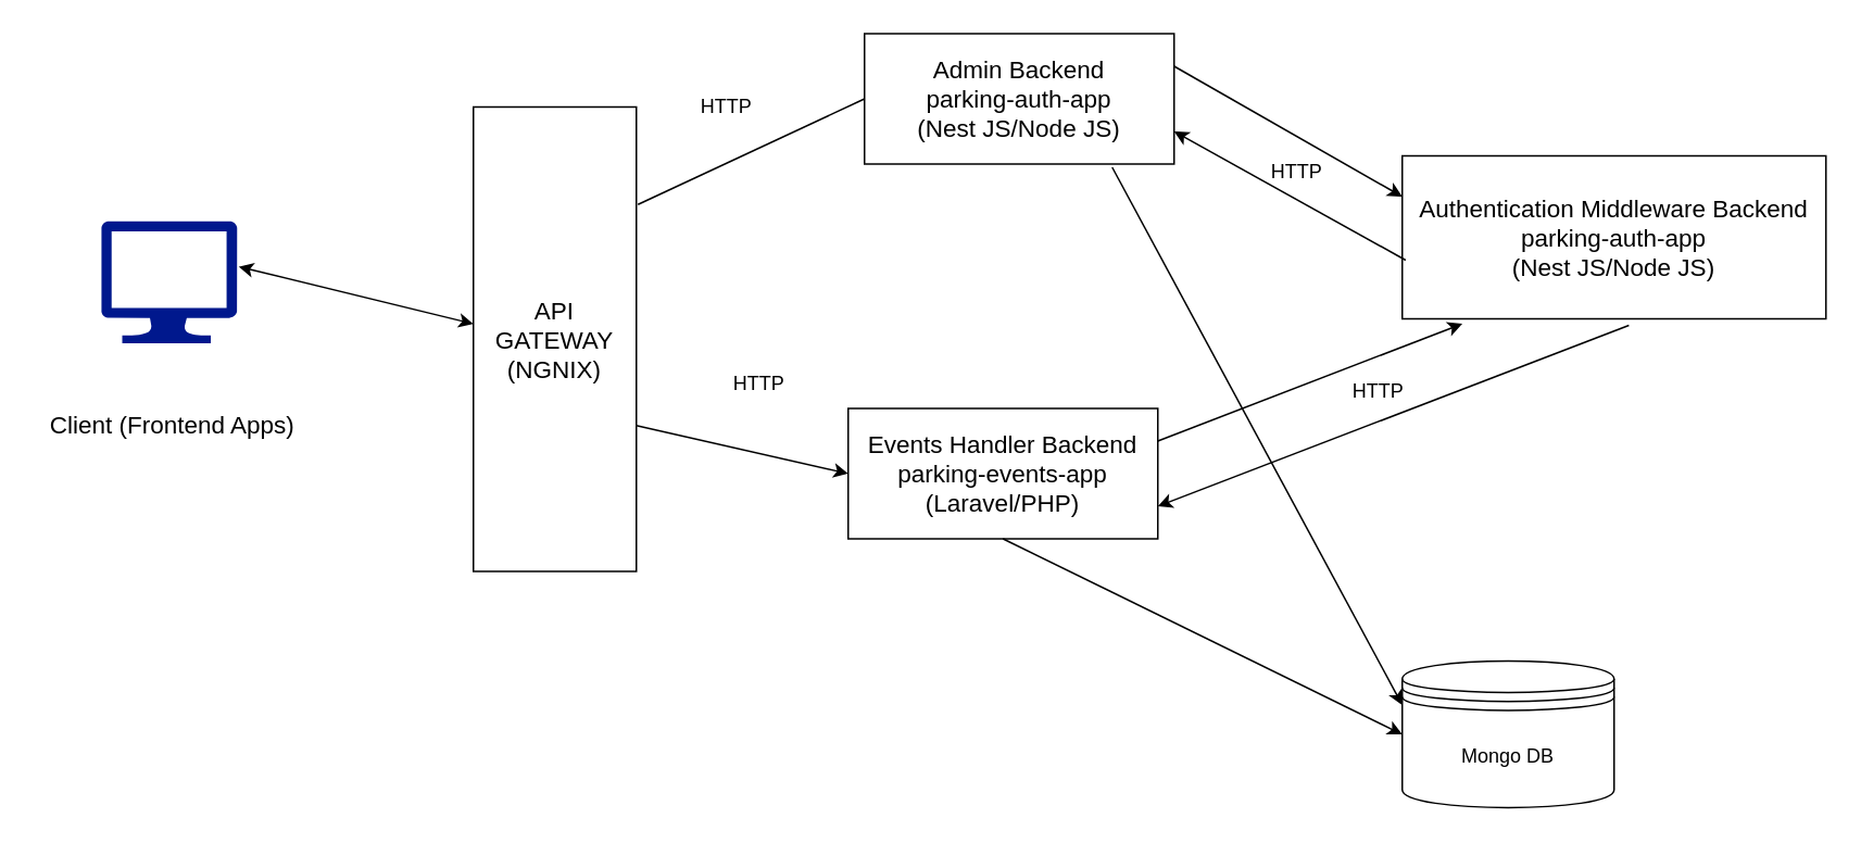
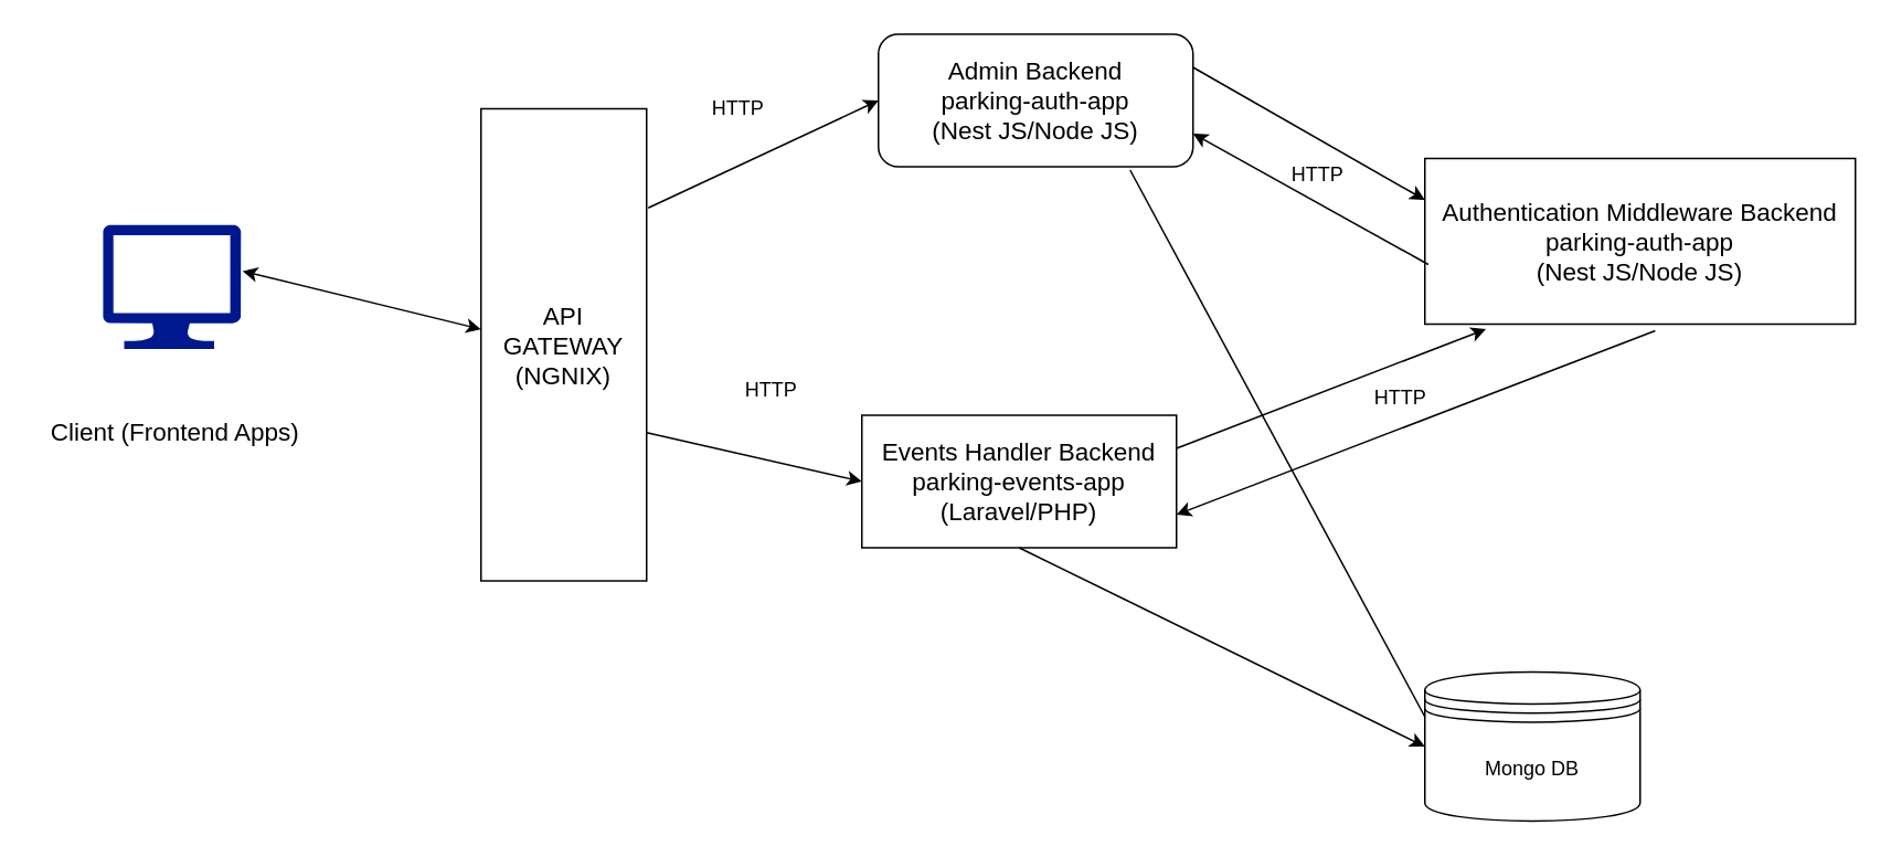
  <mxCell id="0" />
  <mxCell id="1" parent="0" />
  <mxCell id="2" value="&lt;font style=&quot;font-size: 15px&quot;&gt;API&lt;br&gt;GATEWAY&lt;br&gt;(NGNIX)&lt;/font&gt;" style="rounded=0;whiteSpace=wrap;html=1;" vertex="1" parent="1"><mxGeometry x="290" y="65" width="100" height="285" as="geometry" /></mxCell>
  <mxCell id="3" value="&lt;font style=&quot;font-size: 15px&quot;&gt;Authentication Middleware Backend&lt;br&gt;parking-auth-app&lt;br&gt;(Nest JS/Node JS)&lt;/font&gt;" style="rounded=0;whiteSpace=wrap;html=1;" vertex="1" parent="1"><mxGeometry x="860" y="95" width="260" height="100" as="geometry" /></mxCell>
- <mxCell id="4" value="&lt;font style=&quot;font-size: 15px&quot;&gt;Admin Backend&lt;br&gt;parking-auth-app&lt;br&gt;(Nest JS/Node JS)&lt;/font&gt;" style="rounded=0;whiteSpace=wrap;html=1;" vertex="1" parent="1"><mxGeometry x="530" y="20" width="190" height="80" as="geometry" /></mxCell>
+ <mxCell id="4" value="&lt;font style=&quot;font-size: 15px&quot;&gt;Admin Backend&lt;br&gt;parking-auth-app&lt;br&gt;(Nest JS/Node JS)&lt;/font&gt;" style="whiteSpace=wrap;html=1;rounded=1;" vertex="1" parent="1"><mxGeometry x="530" y="20" width="190" height="80" as="geometry" /></mxCell>
  <mxCell id="5" value="" style="aspect=fixed;pointerEvents=1;shadow=0;dashed=0;html=1;strokeColor=none;labelPosition=center;verticalLabelPosition=bottom;verticalAlign=top;align=center;fillColor=#00188D;shape=mxgraph.azure.computer" vertex="1" parent="1"><mxGeometry x="61.67" y="135" width="83.33" height="75" as="geometry" /></mxCell>
  <mxCell id="6" value="&lt;font style=&quot;font-size: 15px&quot;&gt;Client (Frontend Apps)&lt;/font&gt;" style="text;html=1;align=center;verticalAlign=middle;resizable=0;points=[];autosize=1;" vertex="1" parent="1"><mxGeometry x="20" y="250" width="170" height="20" as="geometry" /></mxCell>
  <mxCell id="7" value="&lt;font style=&quot;font-size: 15px&quot;&gt;Events Handler Backend&lt;br&gt;parking-events-app&lt;br&gt;(Laravel/PHP)&lt;/font&gt;" style="rounded=0;whiteSpace=wrap;html=1;" vertex="1" parent="1"><mxGeometry x="520" y="250" width="190" height="80" as="geometry" /></mxCell>
  <mxCell id="8" value="Mongo DB" style="shape=datastore;whiteSpace=wrap;html=1;" vertex="1" parent="1"><mxGeometry x="860" y="405" width="130" height="90" as="geometry" /></mxCell>
  <mxCell id="9" value="" style="endArrow=classic;html=1;entryX=0;entryY=0.25;entryDx=0;entryDy=0;exitX=1;exitY=0.25;exitDx=0;exitDy=0;" edge="1" parent="1" source="4" target="3"><mxGeometry width="50" height="50" relative="1" as="geometry"><mxPoint x="700" y="85" as="sourcePoint" /><mxPoint x="750" y="35" as="targetPoint" /></mxGeometry></mxCell>
- <mxCell id="10" value="" style="endArrow=none;html=1;exitX=1.01;exitY=0.21;exitDx=0;exitDy=0;exitPerimeter=0;entryX=0;entryY=0.5;entryDx=0;entryDy=0;" edge="1" parent="1" source="2" target="4"><mxGeometry width="50" height="50" relative="1" as="geometry"><mxPoint x="450" y="145" as="sourcePoint" /><mxPoint x="500" y="95" as="targetPoint" /></mxGeometry></mxCell>
+ <mxCell id="10" value="" style="endArrow=classic;html=1;exitX=1.01;exitY=0.21;exitDx=0;exitDy=0;exitPerimeter=0;entryX=0;entryY=0.5;entryDx=0;entryDy=0;" edge="1" parent="1" source="2" target="4"><mxGeometry width="50" height="50" relative="1" as="geometry"><mxPoint x="450" y="145" as="sourcePoint" /><mxPoint x="500" y="95" as="targetPoint" /></mxGeometry></mxCell>
  <mxCell id="11" value="" style="endArrow=classic;html=1;exitX=1;exitY=0.686;exitDx=0;exitDy=0;exitPerimeter=0;entryX=0;entryY=0.5;entryDx=0;entryDy=0;" edge="1" parent="1" source="2" target="7"><mxGeometry width="50" height="50" relative="1" as="geometry"><mxPoint x="441" y="119.1" as="sourcePoint" /><mxPoint x="530" y="90" as="targetPoint" /></mxGeometry></mxCell>
  <mxCell id="12" value="HTTP" style="text;html=1;align=center;verticalAlign=middle;resizable=0;points=[];autosize=1;" vertex="1" parent="1"><mxGeometry x="440" y="225" width="50" height="20" as="geometry" /></mxCell>
  <mxCell id="13" value="HTTP" style="text;html=1;align=center;verticalAlign=middle;resizable=0;points=[];autosize=1;" vertex="1" parent="1"><mxGeometry x="420" y="55" width="50" height="20" as="geometry" /></mxCell>
  <mxCell id="14" value="" style="endArrow=classic;startArrow=classic;html=1;exitX=1.012;exitY=0.373;exitDx=0;exitDy=0;exitPerimeter=0;entryX=0;entryY=0.467;entryDx=0;entryDy=0;entryPerimeter=0;" edge="1" parent="1" source="5" target="2"><mxGeometry width="50" height="50" relative="1" as="geometry"><mxPoint x="190" y="165" as="sourcePoint" /><mxPoint x="240" y="115" as="targetPoint" /></mxGeometry></mxCell>
  <mxCell id="15" value="HTTP" style="text;html=1;align=center;verticalAlign=middle;resizable=0;points=[];autosize=1;" vertex="1" parent="1"><mxGeometry x="770" y="95" width="50" height="20" as="geometry" /></mxCell>
  <mxCell id="16" value="" style="endArrow=classic;html=1;exitX=0.008;exitY=0.64;exitDx=0;exitDy=0;entryX=1;entryY=0.75;entryDx=0;entryDy=0;exitPerimeter=0;" edge="1" parent="1" source="3" target="4"><mxGeometry width="50" height="50" relative="1" as="geometry"><mxPoint x="770" y="195" as="sourcePoint" /><mxPoint x="820" y="145" as="targetPoint" /></mxGeometry></mxCell>
  <mxCell id="17" value="" style="endArrow=classic;html=1;entryX=0.142;entryY=1.03;entryDx=0;entryDy=0;exitX=1;exitY=0.25;exitDx=0;exitDy=0;entryPerimeter=0;" edge="1" parent="1" source="7" target="3"><mxGeometry width="50" height="50" relative="1" as="geometry"><mxPoint x="720" y="230" as="sourcePoint" /><mxPoint x="840" y="300" as="targetPoint" /></mxGeometry></mxCell>
  <mxCell id="18" value="" style="endArrow=classic;html=1;exitX=0.535;exitY=1.04;exitDx=0;exitDy=0;exitPerimeter=0;entryX=1;entryY=0.75;entryDx=0;entryDy=0;" edge="1" parent="1" source="3" target="7"><mxGeometry width="50" height="50" relative="1" as="geometry"><mxPoint x="820" y="295" as="sourcePoint" /><mxPoint x="870" y="245" as="targetPoint" /></mxGeometry></mxCell>
- <mxCell id="19" value="" style="endArrow=classic;html=1;exitX=0.8;exitY=1.025;exitDx=0;exitDy=0;exitPerimeter=0;entryX=0;entryY=0.3;entryDx=0;entryDy=0;" edge="1" parent="1" source="4" target="8"><mxGeometry width="50" height="50" relative="1" as="geometry"><mxPoint x="750" y="385" as="sourcePoint" /><mxPoint x="800" y="335" as="targetPoint" /></mxGeometry></mxCell>
+ <mxCell id="19" value="" style="endArrow=none;html=1;exitX=0.8;exitY=1.025;exitDx=0;exitDy=0;exitPerimeter=0;entryX=0;entryY=0.3;entryDx=0;entryDy=0;" edge="1" parent="1" source="4" target="8"><mxGeometry width="50" height="50" relative="1" as="geometry"><mxPoint x="750" y="385" as="sourcePoint" /><mxPoint x="800" y="335" as="targetPoint" /></mxGeometry></mxCell>
  <mxCell id="20" value="" style="endArrow=classic;html=1;exitX=0.5;exitY=1;exitDx=0;exitDy=0;entryX=0;entryY=0.5;entryDx=0;entryDy=0;" edge="1" parent="1" source="7" target="8"><mxGeometry width="50" height="50" relative="1" as="geometry"><mxPoint x="630" y="355" as="sourcePoint" /><mxPoint x="818" y="575" as="targetPoint" /></mxGeometry></mxCell>
  <mxCell id="21" value="HTTP" style="text;html=1;align=center;verticalAlign=middle;resizable=0;points=[];autosize=1;" vertex="1" parent="1"><mxGeometry x="820" y="230" width="50" height="20" as="geometry" /></mxCell>
